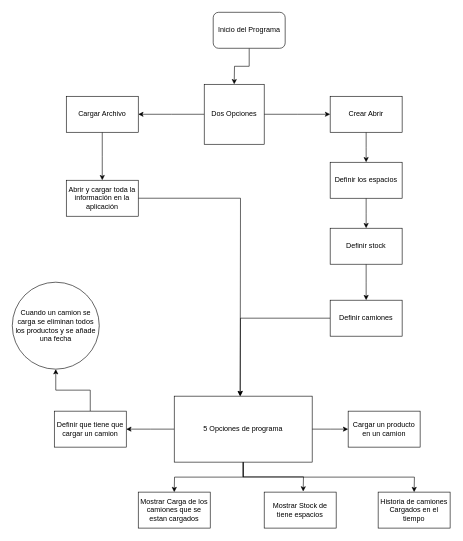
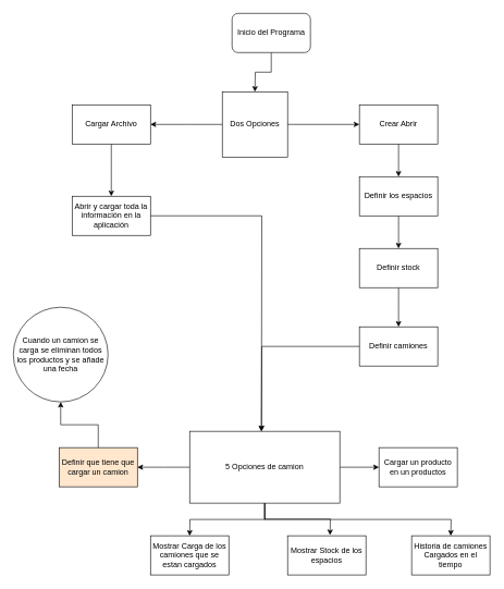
  <mxCell id="0" />
  <mxCell id="1" parent="0" />
  <mxCell id="2" style="edgeStyle=orthogonalEdgeStyle;rounded=0;orthogonalLoop=1;jettySize=auto;html=1;" edge="1" parent="1" source="3"><mxGeometry relative="1" as="geometry"><mxPoint x="390" y="140" as="targetPoint" /></mxGeometry></mxCell>
  <mxCell id="3" value="Inicio del Programa" style="rounded=1;whiteSpace=wrap;html=1;" vertex="1" parent="1"><mxGeometry x="355" y="20" width="120" height="60" as="geometry" /></mxCell>
  <mxCell id="4" style="edgeStyle=orthogonalEdgeStyle;rounded=0;orthogonalLoop=1;jettySize=auto;html=1;" edge="1" parent="1" source="6"><mxGeometry relative="1" as="geometry"><mxPoint x="550" y="190" as="targetPoint" /></mxGeometry></mxCell>
  <mxCell id="5" style="edgeStyle=orthogonalEdgeStyle;rounded=0;orthogonalLoop=1;jettySize=auto;html=1;" edge="1" parent="1" source="6"><mxGeometry relative="1" as="geometry"><mxPoint x="230" y="190" as="targetPoint" /></mxGeometry></mxCell>
  <mxCell id="6" value="&lt;div&gt;Dos Opciones&lt;/div&gt;" style="whiteSpace=wrap;html=1;aspect=fixed;" vertex="1" parent="1"><mxGeometry x="340" y="140" width="100" height="100" as="geometry" /></mxCell>
  <mxCell id="7" style="edgeStyle=orthogonalEdgeStyle;rounded=0;orthogonalLoop=1;jettySize=auto;html=1;" edge="1" parent="1" source="8"><mxGeometry relative="1" as="geometry"><mxPoint x="170" y="300" as="targetPoint" /></mxGeometry></mxCell>
  <mxCell id="8" value="Cargar Archivo" style="rounded=0;whiteSpace=wrap;html=1;" vertex="1" parent="1"><mxGeometry x="110" y="160" width="120" height="60" as="geometry" /></mxCell>
  <mxCell id="9" style="edgeStyle=orthogonalEdgeStyle;rounded=0;orthogonalLoop=1;jettySize=auto;html=1;" edge="1" parent="1" source="10"><mxGeometry relative="1" as="geometry"><mxPoint x="610" y="270" as="targetPoint" /></mxGeometry></mxCell>
  <mxCell id="10" value="&lt;div&gt;Crear Abrir&lt;/div&gt;" style="rounded=0;whiteSpace=wrap;html=1;" vertex="1" parent="1"><mxGeometry x="550" y="160" width="120" height="60" as="geometry" /></mxCell>
  <mxCell id="11" style="edgeStyle=orthogonalEdgeStyle;rounded=0;orthogonalLoop=1;jettySize=auto;html=1;" edge="1" parent="1" source="12"><mxGeometry relative="1" as="geometry"><mxPoint x="400" y="660" as="targetPoint" /></mxGeometry></mxCell>
  <mxCell id="12" value="Abrir y cargar toda la información en la aplicación " style="rounded=0;whiteSpace=wrap;html=1;" vertex="1" parent="1"><mxGeometry x="110" y="300" width="120" height="60" as="geometry" /></mxCell>
  <mxCell id="13" style="edgeStyle=orthogonalEdgeStyle;rounded=0;orthogonalLoop=1;jettySize=auto;html=1;" edge="1" parent="1" source="14"><mxGeometry relative="1" as="geometry"><mxPoint x="610" y="380" as="targetPoint" /></mxGeometry></mxCell>
  <mxCell id="14" value="&lt;div&gt;Definir los espacios&lt;/div&gt;" style="rounded=0;whiteSpace=wrap;html=1;" vertex="1" parent="1"><mxGeometry x="550" y="270" width="120" height="60" as="geometry" /></mxCell>
  <mxCell id="15" style="edgeStyle=orthogonalEdgeStyle;rounded=0;orthogonalLoop=1;jettySize=auto;html=1;" edge="1" parent="1" source="16"><mxGeometry relative="1" as="geometry"><mxPoint x="610" y="500" as="targetPoint" /></mxGeometry></mxCell>
  <mxCell id="16" value="Definir stock" style="rounded=0;whiteSpace=wrap;html=1;" vertex="1" parent="1"><mxGeometry x="550" y="380" width="120" height="60" as="geometry" /></mxCell>
  <mxCell id="17" style="edgeStyle=orthogonalEdgeStyle;rounded=0;orthogonalLoop=1;jettySize=auto;html=1;" edge="1" parent="1" source="18"><mxGeometry relative="1" as="geometry"><mxPoint x="400" y="660" as="targetPoint" /></mxGeometry></mxCell>
  <mxCell id="18" value="Definir camiones" style="rounded=0;whiteSpace=wrap;html=1;" vertex="1" parent="1"><mxGeometry x="550" y="500" width="120" height="60" as="geometry" /></mxCell>
  <mxCell id="19" style="edgeStyle=orthogonalEdgeStyle;rounded=0;orthogonalLoop=1;jettySize=auto;html=1;" edge="1" parent="1" source="23"><mxGeometry relative="1" as="geometry"><mxPoint x="210" y="715" as="targetPoint" /></mxGeometry></mxCell>
  <mxCell id="20" style="edgeStyle=orthogonalEdgeStyle;rounded=0;orthogonalLoop=1;jettySize=auto;html=1;" edge="1" parent="1" source="23"><mxGeometry relative="1" as="geometry"><mxPoint x="290" y="820" as="targetPoint" /></mxGeometry></mxCell>
  <mxCell id="21" style="edgeStyle=orthogonalEdgeStyle;rounded=0;orthogonalLoop=1;jettySize=auto;html=1;" edge="1" parent="1" source="23"><mxGeometry relative="1" as="geometry"><mxPoint x="580" y="715" as="targetPoint" /></mxGeometry></mxCell>
  <mxCell id="22" style="edgeStyle=orthogonalEdgeStyle;rounded=0;orthogonalLoop=1;jettySize=auto;html=1;exitX=0.5;exitY=1;exitDx=0;exitDy=0;" edge="1" parent="1" source="23"><mxGeometry relative="1" as="geometry"><mxPoint x="690" y="820" as="targetPoint" /></mxGeometry></mxCell>
- <mxCell id="23" value="5 Opciones de programa" style="rounded=0;whiteSpace=wrap;html=1;" vertex="1" parent="1"><mxGeometry x="290" y="660" width="230" height="110" as="geometry" /></mxCell>
+ <mxCell id="23" value="5 Opciones de camion" style="rounded=0;whiteSpace=wrap;html=1;" vertex="1" parent="1"><mxGeometry x="290" y="660" width="230" height="110" as="geometry" /></mxCell>
  <mxCell id="24" value="Mostrar Carga de los camiones que se estan cargados" style="rounded=0;whiteSpace=wrap;html=1;" vertex="1" parent="1"><mxGeometry x="230" y="820" width="120" height="60" as="geometry" /></mxCell>
  <mxCell id="25" style="edgeStyle=orthogonalEdgeStyle;rounded=0;orthogonalLoop=1;jettySize=auto;html=1;entryX=0.625;entryY=-0.017;entryDx=0;entryDy=0;entryPerimeter=0;" edge="1" parent="1" source="23"><mxGeometry relative="1" as="geometry"><mxPoint x="505" y="818.98" as="targetPoint" /></mxGeometry></mxCell>
  <mxCell id="26" style="edgeStyle=orthogonalEdgeStyle;rounded=0;orthogonalLoop=1;jettySize=auto;html=1;entryX=0.5;entryY=1;entryDx=0;entryDy=0;" edge="1" parent="1" source="27" target="30"><mxGeometry relative="1" as="geometry" /></mxCell>
- <mxCell id="27" value="Definir que tiene que cargar un camion" style="rounded=0;whiteSpace=wrap;html=1;" vertex="1" parent="1"><mxGeometry x="90" y="685" width="120" height="60" as="geometry" /></mxCell>
- <mxCell id="28" value="Mostrar Stock de tiene espacios" style="rounded=0;whiteSpace=wrap;html=1;" vertex="1" parent="1"><mxGeometry x="440" y="820" width="120" height="60" as="geometry" /></mxCell>
- <mxCell id="29" value="Cargar un producto en un camion" style="rounded=0;whiteSpace=wrap;html=1;" vertex="1" parent="1"><mxGeometry x="580" y="685" width="120" height="60" as="geometry" /></mxCell>
+ <mxCell id="27" value="Definir que tiene que cargar un camion" style="rounded=0;whiteSpace=wrap;html=1;fillColor=#ffe6cc;" vertex="1" parent="1"><mxGeometry x="90" y="685" width="120" height="60" as="geometry" /></mxCell>
+ <mxCell id="28" value="Mostrar Stock de los espacios" style="rounded=0;whiteSpace=wrap;html=1;" vertex="1" parent="1"><mxGeometry x="440" y="820" width="120" height="60" as="geometry" /></mxCell>
+ <mxCell id="29" value="Cargar un producto en un productos" style="rounded=0;whiteSpace=wrap;html=1;" vertex="1" parent="1"><mxGeometry x="580" y="685" width="120" height="60" as="geometry" /></mxCell>
  <mxCell id="30" value="Cuando un camion se carga se eliminan todos los productos y se añade una fecha" style="ellipse;whiteSpace=wrap;html=1;aspect=fixed;" vertex="1" parent="1"><mxGeometry x="20" y="470" width="145" height="145" as="geometry" /></mxCell>
  <mxCell id="31" value="Historia de camiones Cargados en el tiempo" style="rounded=0;whiteSpace=wrap;html=1;" vertex="1" parent="1"><mxGeometry x="630" y="820" width="120" height="60" as="geometry" /></mxCell>
